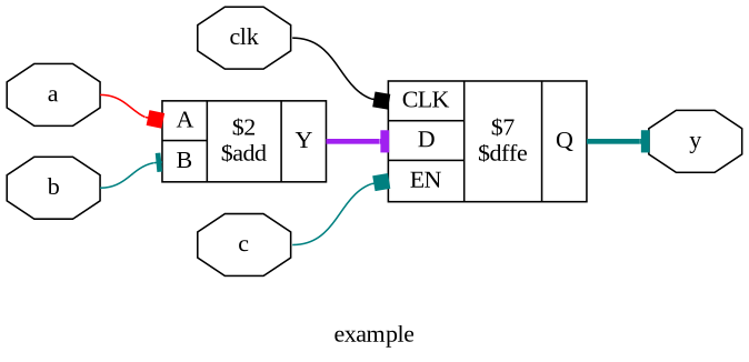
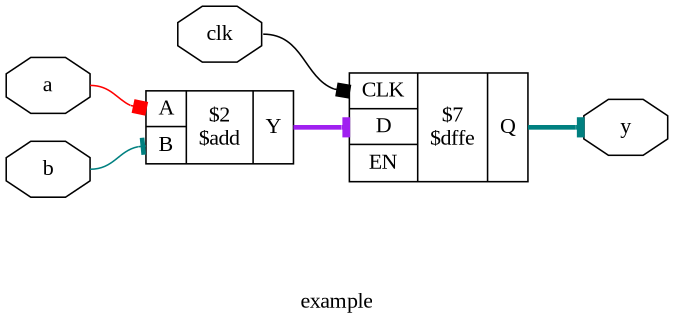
  digraph {
    label=example
    rankdir=LR
    remincross=true
    fontname="Liberation Serif"
    node [color=black fontcolor=black shape=octagon fontname="Liberation Serif"]
    edge [color=teal fontcolor=black tailport=e arrowhead=box fontname="Liberation Serif"]
    n1 [label=a]
    n2 [label="{{<p7> A|<p8> B}|$2\n$add|{<p9> Y}}" shape=record color="" fontcolor=""]
    n3 [label=b]
-   n4 [label=c]
    n5 [label="{{<p11> CLK|<p12> D|<p13> EN}|$7\n$dffe|{<p14> Q}}" shape=record color="" fontcolor=""]
    n6 [label=clk]
    n7 [label=y]
    n1 -> n2 [color=red headport="p7:w"]
    n2 -> n5 [color=purple headport="p12:w" style="setlinewidth(3)" tailport="p9:e" arrowhead=tee]
    n3 -> n2 [headport="p8:w" arrowhead=tee]
-   n4 -> n5 [headport="p13:w"]
    n5 -> n7 [headport=w style="setlinewidth(3)" tailport="p14:e" arrowhead=tee]
    n6 -> n5 [color=black headport="p11:w"]
  }
